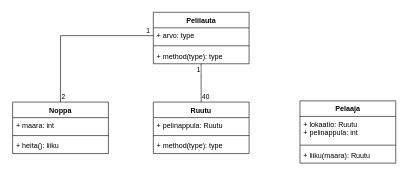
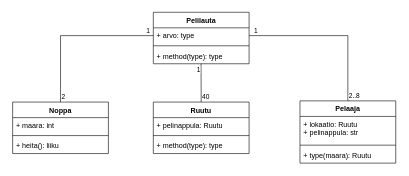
  <mxCell id="0" />
  <mxCell id="1" parent="0" />
  <mxCell id="2" value="Pelilauta" style="swimlane;fontStyle=1;align=center;verticalAlign=top;childLayout=stackLayout;horizontal=1;startSize=26;horizontalStack=0;resizeParent=1;resizeParentMax=0;resizeLast=0;collapsible=1;marginBottom=0;" vertex="1" parent="1"><mxGeometry x="255" y="20" width="160" height="86" as="geometry" /></mxCell>
  <mxCell id="3" value="+ arvo: type" style="text;strokeColor=none;fillColor=none;align=left;verticalAlign=top;spacingLeft=4;spacingRight=4;overflow=hidden;rotatable=0;points=[[0,0.5],[1,0.5]];portConstraint=eastwest;" vertex="1" parent="2"><mxGeometry y="26" width="160" height="26" as="geometry" /></mxCell>
  <mxCell id="4" value="" style="line;strokeWidth=1;fillColor=none;align=left;verticalAlign=middle;spacingTop=-1;spacingLeft=3;spacingRight=3;rotatable=0;labelPosition=right;points=[];portConstraint=eastwest;" vertex="1" parent="2"><mxGeometry y="52" width="160" height="8" as="geometry" /></mxCell>
  <mxCell id="5" value="+ method(type): type" style="text;strokeColor=none;fillColor=none;align=left;verticalAlign=top;spacingLeft=4;spacingRight=4;overflow=hidden;rotatable=0;points=[[0,0.5],[1,0.5]];portConstraint=eastwest;" vertex="1" parent="2"><mxGeometry y="60" width="160" height="26" as="geometry" /></mxCell>
  <mxCell id="6" value="Noppa" style="swimlane;fontStyle=1;align=center;verticalAlign=top;childLayout=stackLayout;horizontal=1;startSize=26;horizontalStack=0;resizeParent=1;resizeParentMax=0;resizeLast=0;collapsible=1;marginBottom=0;" vertex="1" parent="1"><mxGeometry x="20" y="170" width="160" height="86" as="geometry" /></mxCell>
  <mxCell id="7" value="+ maara: int" style="text;strokeColor=none;fillColor=none;align=left;verticalAlign=top;spacingLeft=4;spacingRight=4;overflow=hidden;rotatable=0;points=[[0,0.5],[1,0.5]];portConstraint=eastwest;" vertex="1" parent="6"><mxGeometry y="26" width="160" height="26" as="geometry" /></mxCell>
  <mxCell id="8" value="" style="line;strokeWidth=1;fillColor=none;align=left;verticalAlign=middle;spacingTop=-1;spacingLeft=3;spacingRight=3;rotatable=0;labelPosition=right;points=[];portConstraint=eastwest;" vertex="1" parent="6"><mxGeometry y="52" width="160" height="8" as="geometry" /></mxCell>
  <mxCell id="9" value="+ heita(): liiku" style="text;strokeColor=none;fillColor=none;align=left;verticalAlign=top;spacingLeft=4;spacingRight=4;overflow=hidden;rotatable=0;points=[[0,0.5],[1,0.5]];portConstraint=eastwest;" vertex="1" parent="6"><mxGeometry y="60" width="160" height="26" as="geometry" /></mxCell>
  <mxCell id="10" value="" style="endArrow=none;html=1;rounded=0;exitX=0.5;exitY=0;exitDx=0;exitDy=0;entryX=0;entryY=0.5;entryDx=0;entryDy=0;endFill=0;" edge="1" parent="1" source="6" target="3"><mxGeometry relative="1" as="geometry"><mxPoint x="250" y="580" as="sourcePoint" /><mxPoint x="410" y="580" as="targetPoint" /><Array as="points"><mxPoint x="100" y="59" /></Array></mxGeometry></mxCell>
  <mxCell id="11" value="2" style="edgeLabel;resizable=0;html=1;align=left;verticalAlign=bottom;" connectable="0" vertex="1" parent="10"><mxGeometry x="-1" relative="1" as="geometry" /></mxCell>
  <mxCell id="12" value="1" style="edgeLabel;resizable=0;html=1;align=right;verticalAlign=bottom;" connectable="0" vertex="1" parent="10"><mxGeometry x="1" relative="1" as="geometry"><mxPoint x="-5" as="offset" /></mxGeometry></mxCell>
  <mxCell id="13" value="Ruutu" style="swimlane;fontStyle=1;align=center;verticalAlign=top;childLayout=stackLayout;horizontal=1;startSize=26;horizontalStack=0;resizeParent=1;resizeParentMax=0;resizeLast=0;collapsible=1;marginBottom=0;" vertex="1" parent="1"><mxGeometry x="255" y="170" width="160" height="86" as="geometry" /></mxCell>
  <mxCell id="14" value="+ pelinappula: Ruutu" style="text;strokeColor=none;fillColor=none;align=left;verticalAlign=top;spacingLeft=4;spacingRight=4;overflow=hidden;rotatable=0;points=[[0,0.5],[1,0.5]];portConstraint=eastwest;" vertex="1" parent="13"><mxGeometry y="26" width="160" height="26" as="geometry" /></mxCell>
  <mxCell id="15" value="" style="line;strokeWidth=1;fillColor=none;align=left;verticalAlign=middle;spacingTop=-1;spacingLeft=3;spacingRight=3;rotatable=0;labelPosition=right;points=[];portConstraint=eastwest;" vertex="1" parent="13"><mxGeometry y="52" width="160" height="8" as="geometry" /></mxCell>
  <mxCell id="16" value="+ method(type): type" style="text;strokeColor=none;fillColor=none;align=left;verticalAlign=top;spacingLeft=4;spacingRight=4;overflow=hidden;rotatable=0;points=[[0,0.5],[1,0.5]];portConstraint=eastwest;" vertex="1" parent="13"><mxGeometry y="60" width="160" height="26" as="geometry" /></mxCell>
  <mxCell id="17" value="" style="endArrow=none;html=1;rounded=0;exitX=0.5;exitY=0;exitDx=0;exitDy=0;entryX=0.498;entryY=1;entryDx=0;entryDy=0;endFill=0;entryPerimeter=0;" edge="1" parent="1" source="13" target="5"><mxGeometry relative="1" as="geometry"><mxPoint x="110" y="160" as="sourcePoint" /><mxPoint x="265" y="69" as="targetPoint" /><Array as="points" /></mxGeometry></mxCell>
  <mxCell id="18" value="40" style="edgeLabel;resizable=0;html=1;align=left;verticalAlign=bottom;spacing=1;spacingRight=0;spacingBottom=1;spacingLeft=1;" connectable="0" vertex="1" parent="17"><mxGeometry x="-1" relative="1" as="geometry" /></mxCell>
  <mxCell id="19" value="1" style="edgeLabel;resizable=0;html=1;align=right;verticalAlign=bottom;spacing=2;spacingTop=0;spacingLeft=0;spacingRight=1;spacingBottom=-4;" connectable="0" vertex="1" parent="17"><mxGeometry x="1" relative="1" as="geometry"><mxPoint y="14" as="offset" /></mxGeometry></mxCell>
  <mxCell id="20" value="Pelaaja" style="swimlane;fontStyle=1;align=center;verticalAlign=top;childLayout=stackLayout;horizontal=1;startSize=26;horizontalStack=0;resizeParent=1;resizeParentMax=0;resizeLast=0;collapsible=1;marginBottom=0;" vertex="1" parent="1"><mxGeometry x="500" y="168" width="160" height="104" as="geometry" /></mxCell>
- <mxCell id="21" value="+ lokaatio: Ruutu&#10;+ pelinappula: int&#10;" style="text;strokeColor=none;fillColor=none;align=left;verticalAlign=top;spacingLeft=4;spacingRight=4;overflow=hidden;rotatable=0;points=[[0,0.5],[1,0.5]];portConstraint=eastwest;" vertex="1" parent="20"><mxGeometry y="26" width="160" height="44" as="geometry" /></mxCell>
+ <mxCell id="21" value="+ lokaatio: Ruutu&#10;+ pelinappula: str&#10;" style="text;strokeColor=none;fillColor=none;align=left;verticalAlign=top;spacingLeft=4;spacingRight=4;overflow=hidden;rotatable=0;points=[[0,0.5],[1,0.5]];portConstraint=eastwest;" vertex="1" parent="20"><mxGeometry y="26" width="160" height="44" as="geometry" /></mxCell>
  <mxCell id="22" value="" style="line;strokeWidth=1;fillColor=none;align=left;verticalAlign=middle;spacingTop=-1;spacingLeft=3;spacingRight=3;rotatable=0;labelPosition=right;points=[];portConstraint=eastwest;" vertex="1" parent="20"><mxGeometry y="70" width="160" height="8" as="geometry" /></mxCell>
- <mxCell id="23" value="+ liiku(maara): Ruutu" style="text;strokeColor=none;fillColor=none;align=left;verticalAlign=top;spacingLeft=4;spacingRight=4;overflow=hidden;rotatable=0;points=[[0,0.5],[1,0.5]];portConstraint=eastwest;" vertex="1" parent="20"><mxGeometry y="78" width="160" height="26" as="geometry" /></mxCell>
+ <mxCell id="23" value="+ type(maara): Ruutu" style="text;strokeColor=none;fillColor=none;align=left;verticalAlign=top;spacingLeft=4;spacingRight=4;overflow=hidden;rotatable=0;points=[[0,0.5],[1,0.5]];portConstraint=eastwest;" vertex="1" parent="20"><mxGeometry y="78" width="160" height="26" as="geometry" /></mxCell>
+ <mxCell id="24" value="" style="endArrow=none;html=1;rounded=0;exitX=0.5;exitY=0;exitDx=0;exitDy=0;entryX=1;entryY=0.5;entryDx=0;entryDy=0;endFill=0;" edge="1" parent="1" source="20" target="3"><mxGeometry relative="1" as="geometry"><mxPoint x="570" y="100" as="sourcePoint" /><mxPoint x="730" y="100" as="targetPoint" /><Array as="points"><mxPoint x="580" y="59" /></Array></mxGeometry></mxCell>
+ <mxCell id="25" value="2..8" style="edgeLabel;resizable=0;html=1;align=left;verticalAlign=bottom;" connectable="0" vertex="1" parent="24"><mxGeometry x="-1" relative="1" as="geometry" /></mxCell>
+ <mxCell id="26" value="&lt;div&gt;1&lt;/div&gt;" style="edgeLabel;resizable=0;html=1;align=right;verticalAlign=bottom;" connectable="0" vertex="1" parent="24"><mxGeometry x="1" relative="1" as="geometry"><mxPoint x="15" as="offset" /></mxGeometry></mxCell>
